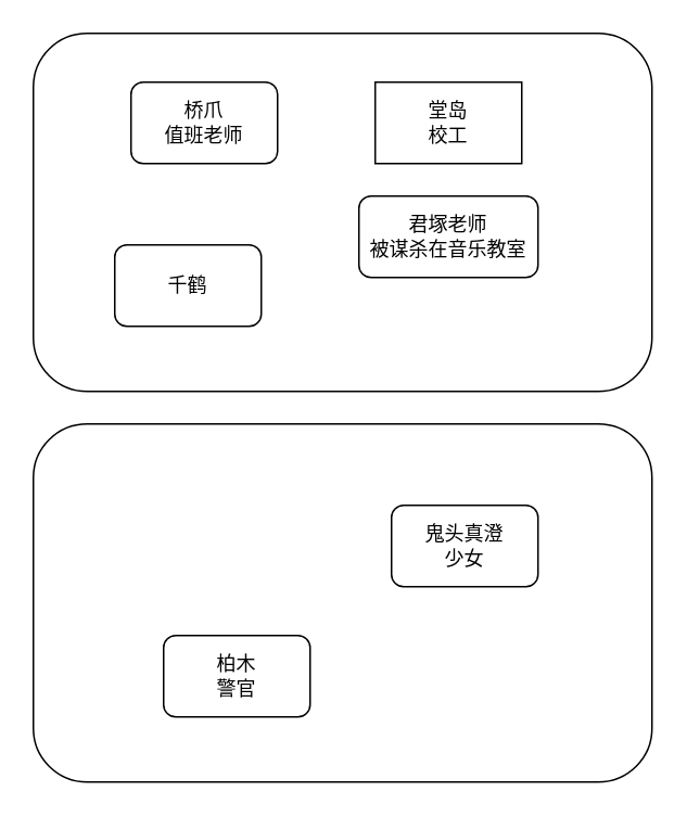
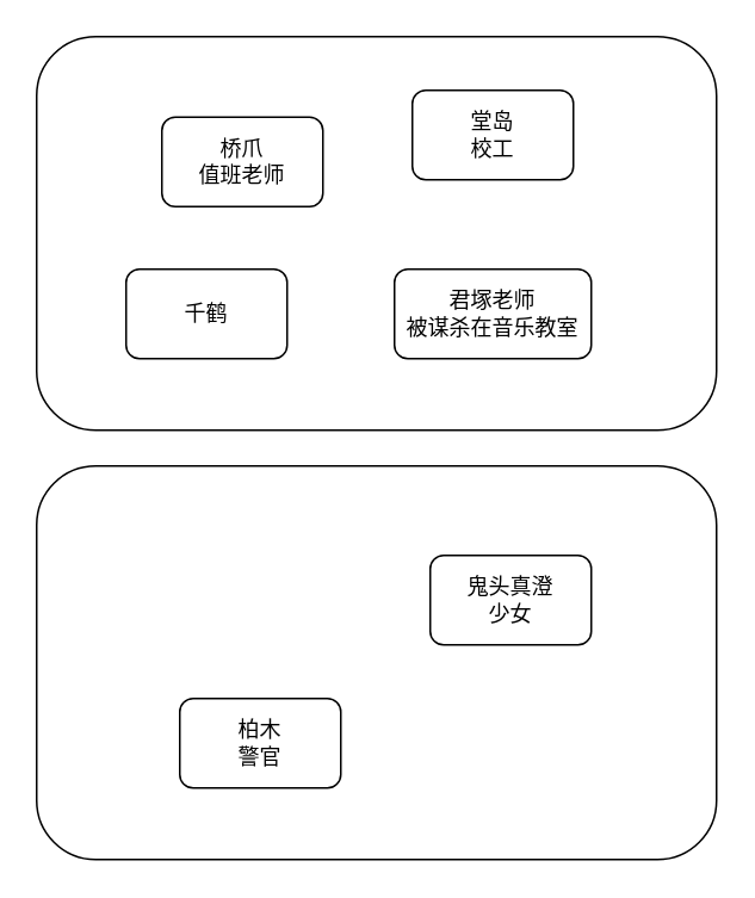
  <mxCell id="0" />
  <mxCell id="1" parent="0" />
  <mxCell id="2" value="" style="rounded=1;whiteSpace=wrap;html=1;" vertex="1" parent="1"><mxGeometry x="20" y="260" width="380" height="220" as="geometry" /></mxCell>
  <mxCell id="3" value="" style="rounded=1;whiteSpace=wrap;html=1;" vertex="1" parent="1"><mxGeometry x="20" y="20" width="380" height="220" as="geometry" /></mxCell>
- <mxCell id="4" value="君塚老师&lt;br&gt;被谋杀在音乐教室" style="rounded=1;whiteSpace=wrap;html=1;" parent="1" vertex="1"><mxGeometry x="220" y="120" width="110" height="50" as="geometry" /></mxCell>
+ <mxCell id="4" value="君塚老师&lt;br&gt;被谋杀在音乐教室" style="rounded=1;whiteSpace=wrap;html=1;" parent="1" vertex="1"><mxGeometry x="220" y="150" width="110" height="50" as="geometry" /></mxCell>
  <mxCell id="5" value="千鹤" style="rounded=1;whiteSpace=wrap;html=1;" parent="1" vertex="1"><mxGeometry x="70" y="150" width="90" height="50" as="geometry" /></mxCell>
- <mxCell id="6" value="桥爪&lt;br&gt;值班老师" style="rounded=1;whiteSpace=wrap;html=1;" parent="1" vertex="1"><mxGeometry x="80" y="50" width="90" height="50" as="geometry" /></mxCell>
- <mxCell id="7" value="堂岛&lt;br&gt;校工" style="whiteSpace=wrap;html=1;rounded=0;" parent="1" vertex="1"><mxGeometry x="230" y="50" width="90" height="50" as="geometry" /></mxCell>
+ <mxCell id="6" value="桥爪&lt;br&gt;值班老师" style="rounded=1;whiteSpace=wrap;html=1;" parent="1" vertex="1"><mxGeometry x="90" y="65" width="90" height="50" as="geometry" /></mxCell>
+ <mxCell id="7" value="堂岛&lt;br&gt;校工" style="rounded=1;whiteSpace=wrap;html=1;" parent="1" vertex="1"><mxGeometry x="230" y="50" width="90" height="50" as="geometry" /></mxCell>
  <mxCell id="8" value="鬼头真澄&lt;br&gt;少女" style="rounded=1;whiteSpace=wrap;html=1;" vertex="1" parent="1"><mxGeometry x="240" y="310" width="90" height="50" as="geometry" /></mxCell>
  <mxCell id="9" value="柏木&lt;br&gt;警官" style="rounded=1;whiteSpace=wrap;html=1;" vertex="1" parent="1"><mxGeometry x="100" y="390" width="90" height="50" as="geometry" /></mxCell>
